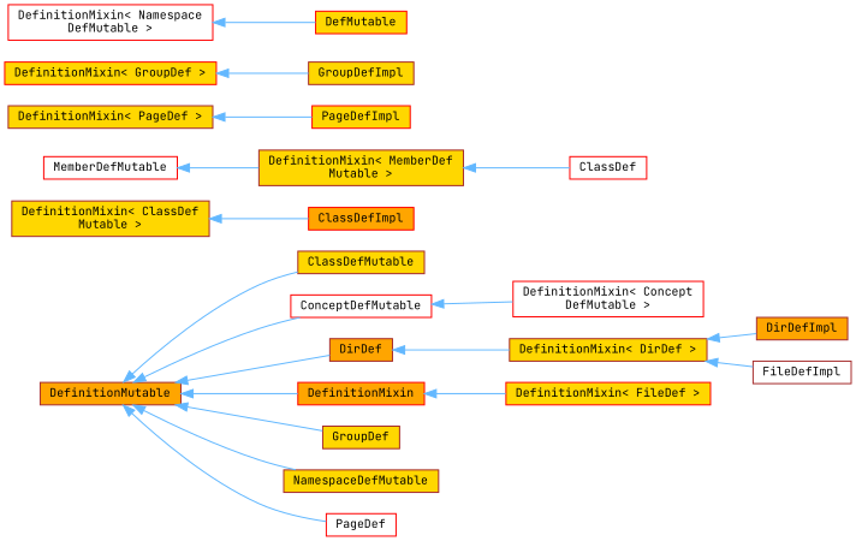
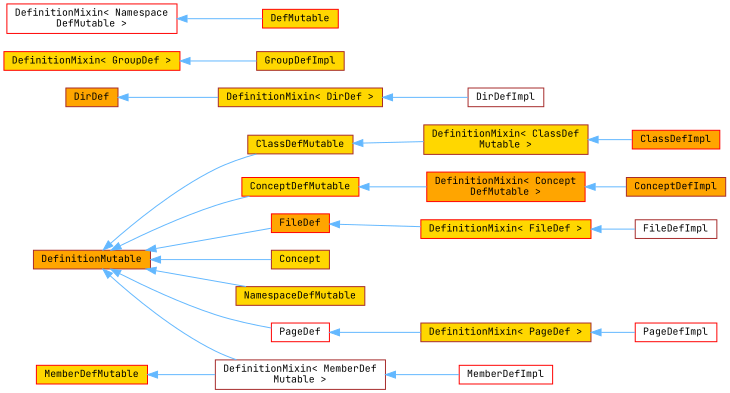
  digraph {
    fontname="JetBrains Mono"
    rankdir=LR
    node [color=brown fillcolor=gold fontname="JetBrains Mono" fontsize=10 shape=box style=filled]
    edge [color=steelblue1 dir=back fontname="JetBrains Mono" fontsize=10 labelfontname=Helvetica labelfontsize=10 style=solid]
    n1 [fillcolor=orange fontcolor=black height=0.2 label=DefinitionMutable width=0.4]
    n2 [height=0.2 label=ClassDefMutable width=0.4]
-   n3 [color=red fillcolor=white height=0.2 label=ConceptDefMutable width=0.4]
+   n3 [color=red height=0.2 label=ConceptDefMutable width=0.4]
    n4 [fillcolor=orange height=0.2 label=DirDef width=0.4]
-   n5 [color=red fillcolor=orange height=0.2 label=DefinitionMixin width=0.4]
-   n6 [height=0.2 label=GroupDef width=0.4]
+   n5 [color=red fillcolor=orange height=0.2 label=FileDef width=0.4]
+   n6 [height=0.2 label=Concept width=0.4]
    n7 [height=0.2 label=NamespaceDefMutable width=0.4]
    n8 [color=red fillcolor=white height=0.2 label=PageDef width=0.4]
    n9 [height=0.2 label="DefinitionMixin\< ClassDef\lMutable \>" width=0.4]
-   n10 [color=red fillcolor=white height=0.2 label="DefinitionMixin\< Concept\lDefMutable \>" width=0.4]
+   n10 [color=red fillcolor=orange height=0.2 label="DefinitionMixin\< Concept\lDefMutable \>" width=0.4]
    n11 [height=0.2 label="DefinitionMixin\< DirDef \>" width=0.4]
    n12 [color=red height=0.2 label="DefinitionMixin\< FileDef \>" width=0.4]
-   n13 [color=red fillcolor=white height=0.2 label=MemberDefMutable width=0.4]
-   n14 [height=0.2 label="DefinitionMixin\< MemberDef\lMutable \>" width=0.4]
+   n13 [color=red height=0.2 label=MemberDefMutable width=0.4]
+   n14 [fillcolor=white height=0.2 label="DefinitionMixin\< MemberDef\lMutable \>" width=0.4]
    n15 [height=0.2 label="DefinitionMixin\< PageDef \>" width=0.4]
    n16 [color=red fillcolor=orange height=0.2 label=ClassDefImpl width=0.4]
-   n18 [fillcolor=orange height=0.2 label=DirDefImpl width=0.4]
+   n17 [fillcolor=orange height=0.2 label=ConceptDefImpl width=0.4]
+   n18 [fillcolor=white height=0.2 label=DirDefImpl width=0.4]
    n19 [fillcolor=white height=0.2 label=FileDefImpl width=0.4]
    n20 [color=red height=0.2 label="DefinitionMixin\< GroupDef \>" width=0.4]
    n21 [height=0.2 label=GroupDefImpl width=0.4]
-   n22 [color=red fillcolor=white height=0.2 label=ClassDef width=0.4]
+   n22 [color=red fillcolor=white height=0.2 label=MemberDefImpl width=0.4]
    n23 [color=red fillcolor=white height=0.2 label="DefinitionMixin\< Namespace\lDefMutable \>" width=0.4]
    n24 [color=red height=0.2 label=DefMutable width=0.4]
-   n25 [color=red height=0.2 label=PageDefImpl width=0.4]
+   n25 [color=red fillcolor=white height=0.2 label=PageDefImpl width=0.4]
    n1 -> n2
    n1 -> n3
-   n1 -> n4
+   n1 -> n14
    n1 -> n5
    n1 -> n6
    n1 -> n7
    n1 -> n8
+   n2 -> n9
    n3 -> n10
    n4 -> n11
    n5 -> n12
+   n8 -> n15
    n9 -> n16
+   n10 -> n17
    n11 -> n18
-   n11 -> n19
+   n12 -> n19
    n13 -> n14
    n14 -> n22
    n15 -> n25
    n20 -> n21
    n23 -> n24
  }
